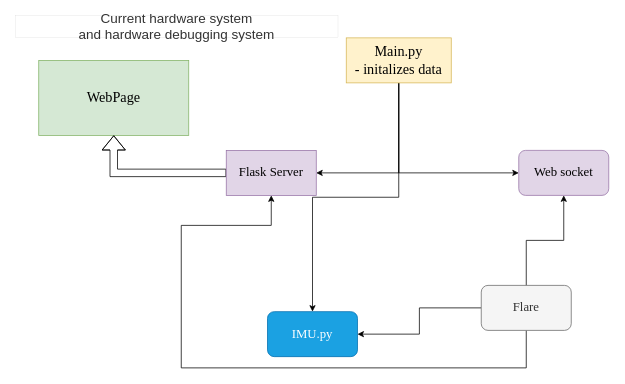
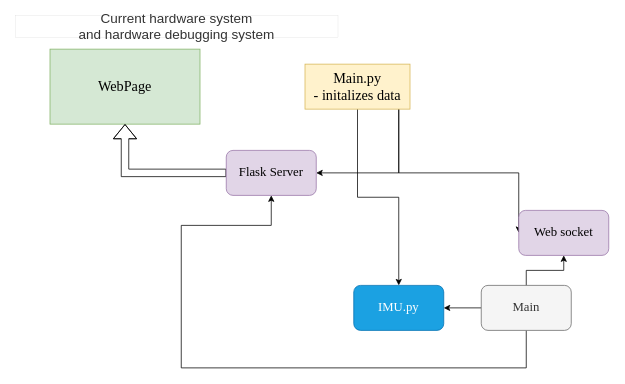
  <mxCell id="0" />
  <mxCell id="1" parent="0" />
- <mxCell id="2" value="WebPage" style="rounded=0;whiteSpace=wrap;html=1;fontSize=19;fontFamily=ubuntu;fontSource=https%3A%2F%2Ffonts.googleapis.com%2Fcss%3Ffamily%3Dubuntu;fillColor=#d5e8d4;strokeColor=#82b366;" vertex="1" parent="1"><mxGeometry x="51" y="80" width="200" height="100" as="geometry" /></mxCell>
+ <mxCell id="2" value="WebPage" style="rounded=0;whiteSpace=wrap;html=1;fontSize=19;fontFamily=ubuntu;fontSource=https%3A%2F%2Ffonts.googleapis.com%2Fcss%3Ffamily%3Dubuntu;fillColor=#d5e8d4;strokeColor=#82b366;" vertex="1" parent="1"><mxGeometry x="66" y="65" width="200" height="100" as="geometry" /></mxCell>
  <mxCell id="3" style="edgeStyle=orthogonalEdgeStyle;rounded=0;orthogonalLoop=1;jettySize=auto;html=1;entryX=1;entryY=0.5;entryDx=0;entryDy=0;" edge="1" parent="1" source="6" target="9"><mxGeometry relative="1" as="geometry"><Array as="points"><mxPoint x="531" y="230" /></Array></mxGeometry></mxCell>
  <mxCell id="4" style="edgeStyle=orthogonalEdgeStyle;rounded=0;orthogonalLoop=1;jettySize=auto;html=1;entryX=0;entryY=0.5;entryDx=0;entryDy=0;" edge="1" parent="1" source="6" target="10"><mxGeometry relative="1" as="geometry"><Array as="points"><mxPoint x="531" y="230" /></Array></mxGeometry></mxCell>
  <mxCell id="5" style="edgeStyle=orthogonalEdgeStyle;rounded=0;orthogonalLoop=1;jettySize=auto;html=1;" edge="1" parent="1" source="6" target="11"><mxGeometry relative="1" as="geometry" /></mxCell>
- <mxCell id="6" value="&lt;div&gt;Main.py&lt;/div&gt;&lt;div&gt;- initalizes data&lt;/div&gt;" style="rounded=0;whiteSpace=wrap;html=1;fontSize=19;fontFamily=ubuntu;fontSource=https%3A%2F%2Ffonts.googleapis.com%2Fcss%3Ffamily%3Dubuntu;fillColor=#fff2cc;strokeColor=#d6b656;" vertex="1" parent="1"><mxGeometry x="461" y="50" width="140" height="60" as="geometry" /></mxCell>
+ <mxCell id="6" value="&lt;div&gt;Main.py&lt;/div&gt;&lt;div&gt;- initalizes data&lt;/div&gt;" style="rounded=0;whiteSpace=wrap;html=1;fontSize=19;fontFamily=ubuntu;fontSource=https%3A%2F%2Ffonts.googleapis.com%2Fcss%3Ffamily%3Dubuntu;fillColor=#fff2cc;strokeColor=#d6b656;" vertex="1" parent="1"><mxGeometry x="406" y="85" width="140" height="60" as="geometry" /></mxCell>
  <mxCell id="7" value="&lt;div&gt;Current hardware system&lt;/div&gt;&lt;div&gt;and hardware debugging system&lt;/div&gt;" style="text;html=1;align=center;verticalAlign=middle;whiteSpace=wrap;rounded=0;movable=1;resizable=1;rotatable=1;deletable=1;editable=1;locked=0;connectable=1;fillColor=none;fontColor=#333333;strokeColor=#666666;strokeWidth=0;fontSize=18;" vertex="1" parent="1"><mxGeometry x="20" y="20" width="430" height="30" as="geometry" /></mxCell>
  <mxCell id="8" style="edgeStyle=orthogonalEdgeStyle;rounded=0;orthogonalLoop=1;jettySize=auto;html=1;shape=flexArrow;" edge="1" parent="1" source="9" target="2"><mxGeometry relative="1" as="geometry" /></mxCell>
- <mxCell id="9" value="Flask Server" style="whiteSpace=wrap;html=1;fontSize=17;fontFamily=ubuntu;fontSource=https%3A%2F%2Ffonts.googleapis.com%2Fcss%3Ffamily%3Dubuntu;fillColor=#e1d5e7;strokeColor=#9673a6;rounded=0;" vertex="1" parent="1"><mxGeometry x="301" y="200" width="120" height="60" as="geometry" /></mxCell>
- <mxCell id="10" value="Web socket" style="rounded=1;whiteSpace=wrap;html=1;fontSize=17;fontFamily=ubuntu;fontSource=https%3A%2F%2Ffonts.googleapis.com%2Fcss%3Ffamily%3Dubuntu;fillColor=#e1d5e7;strokeColor=#9673a6;" vertex="1" parent="1"><mxGeometry x="691" y="200" width="120" height="60" as="geometry" /></mxCell>
- <mxCell id="11" value="&lt;div&gt;IMU.py&lt;/div&gt;" style="rounded=1;whiteSpace=wrap;html=1;fontSize=17;fontFamily=ubuntu;fontSource=https%3A%2F%2Ffonts.googleapis.com%2Fcss%3Ffamily%3Dubuntu;fillColor=#1ba1e2;fontColor=#ffffff;strokeColor=#006EAF;" vertex="1" parent="1"><mxGeometry x="356" y="415" width="120" height="60" as="geometry" /></mxCell>
+ <mxCell id="9" value="Flask Server" style="rounded=1;whiteSpace=wrap;html=1;fontSize=17;fontFamily=ubuntu;fontSource=https%3A%2F%2Ffonts.googleapis.com%2Fcss%3Ffamily%3Dubuntu;fillColor=#e1d5e7;strokeColor=#9673a6;" vertex="1" parent="1"><mxGeometry x="301" y="200" width="120" height="60" as="geometry" /></mxCell>
+ <mxCell id="10" value="Web socket" style="rounded=1;whiteSpace=wrap;html=1;fontSize=17;fontFamily=ubuntu;fontSource=https%3A%2F%2Ffonts.googleapis.com%2Fcss%3Ffamily%3Dubuntu;fillColor=#e1d5e7;strokeColor=#9673a6;" vertex="1" parent="1"><mxGeometry x="691" y="280" width="120" height="60" as="geometry" /></mxCell>
+ <mxCell id="11" value="&lt;div&gt;IMU.py&lt;/div&gt;" style="rounded=1;whiteSpace=wrap;html=1;fontSize=17;fontFamily=ubuntu;fontSource=https%3A%2F%2Ffonts.googleapis.com%2Fcss%3Ffamily%3Dubuntu;fillColor=#1ba1e2;fontColor=#ffffff;strokeColor=#006EAF;" vertex="1" parent="1"><mxGeometry x="471" y="380" width="120" height="60" as="geometry" /></mxCell>
  <mxCell id="12" style="edgeStyle=orthogonalEdgeStyle;rounded=0;orthogonalLoop=1;jettySize=auto;html=1;" edge="1" parent="1" source="15" target="10"><mxGeometry relative="1" as="geometry" /></mxCell>
  <mxCell id="13" style="edgeStyle=orthogonalEdgeStyle;rounded=0;orthogonalLoop=1;jettySize=auto;html=1;" edge="1" parent="1" source="15" target="11"><mxGeometry relative="1" as="geometry" /></mxCell>
  <mxCell id="14" style="edgeStyle=orthogonalEdgeStyle;rounded=0;orthogonalLoop=1;jettySize=auto;html=1;" edge="1" parent="1" source="15" target="9"><mxGeometry relative="1" as="geometry"><mxPoint x="701" y="520" as="targetPoint" /><Array as="points"><mxPoint x="701" y="490" /><mxPoint x="241" y="490" /><mxPoint x="241" y="300" /><mxPoint x="361" y="300" /></Array></mxGeometry></mxCell>
- <mxCell id="15" value="Flare" style="rounded=1;whiteSpace=wrap;html=1;fontSize=17;fontFamily=ubuntu;fontSource=https%3A%2F%2Ffonts.googleapis.com%2Fcss%3Ffamily%3Dubuntu;fillColor=#f5f5f5;strokeColor=#666666;fontColor=#333333;" vertex="1" parent="1"><mxGeometry x="641" y="380" width="120" height="60" as="geometry" /></mxCell>
+ <mxCell id="15" value="Main" style="rounded=1;whiteSpace=wrap;html=1;fontSize=17;fontFamily=ubuntu;fontSource=https%3A%2F%2Ffonts.googleapis.com%2Fcss%3Ffamily%3Dubuntu;fillColor=#f5f5f5;strokeColor=#666666;fontColor=#333333;" vertex="1" parent="1"><mxGeometry x="641" y="380" width="120" height="60" as="geometry" /></mxCell>
